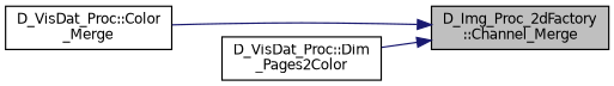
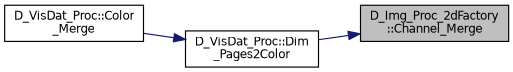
  digraph {
    rankdir=RL
    node [color=black fillcolor=white fontname=Helvetica fontsize=10 shape=record style=filled]
    edge [color=midnightblue dir=back fontname=Helvetica fontsize=10 labelfontname=Helvetica labelfontsize=10 style=solid]
    n1 [fillcolor=grey75 fontcolor=black height=0.2 label="D_Img_Proc_2dFactory\l::Channel_Merge" width=0.4]
    n2 [height=0.2 label="D_VisDat_Proc::Color\l_Merge" width=0.4]
    n3 [height=0.2 label="D_VisDat_Proc::Dim\l_Pages2Color" width=0.4]
-   n1 -> n2
+   n3 -> n2
    n1 -> n3
  }
